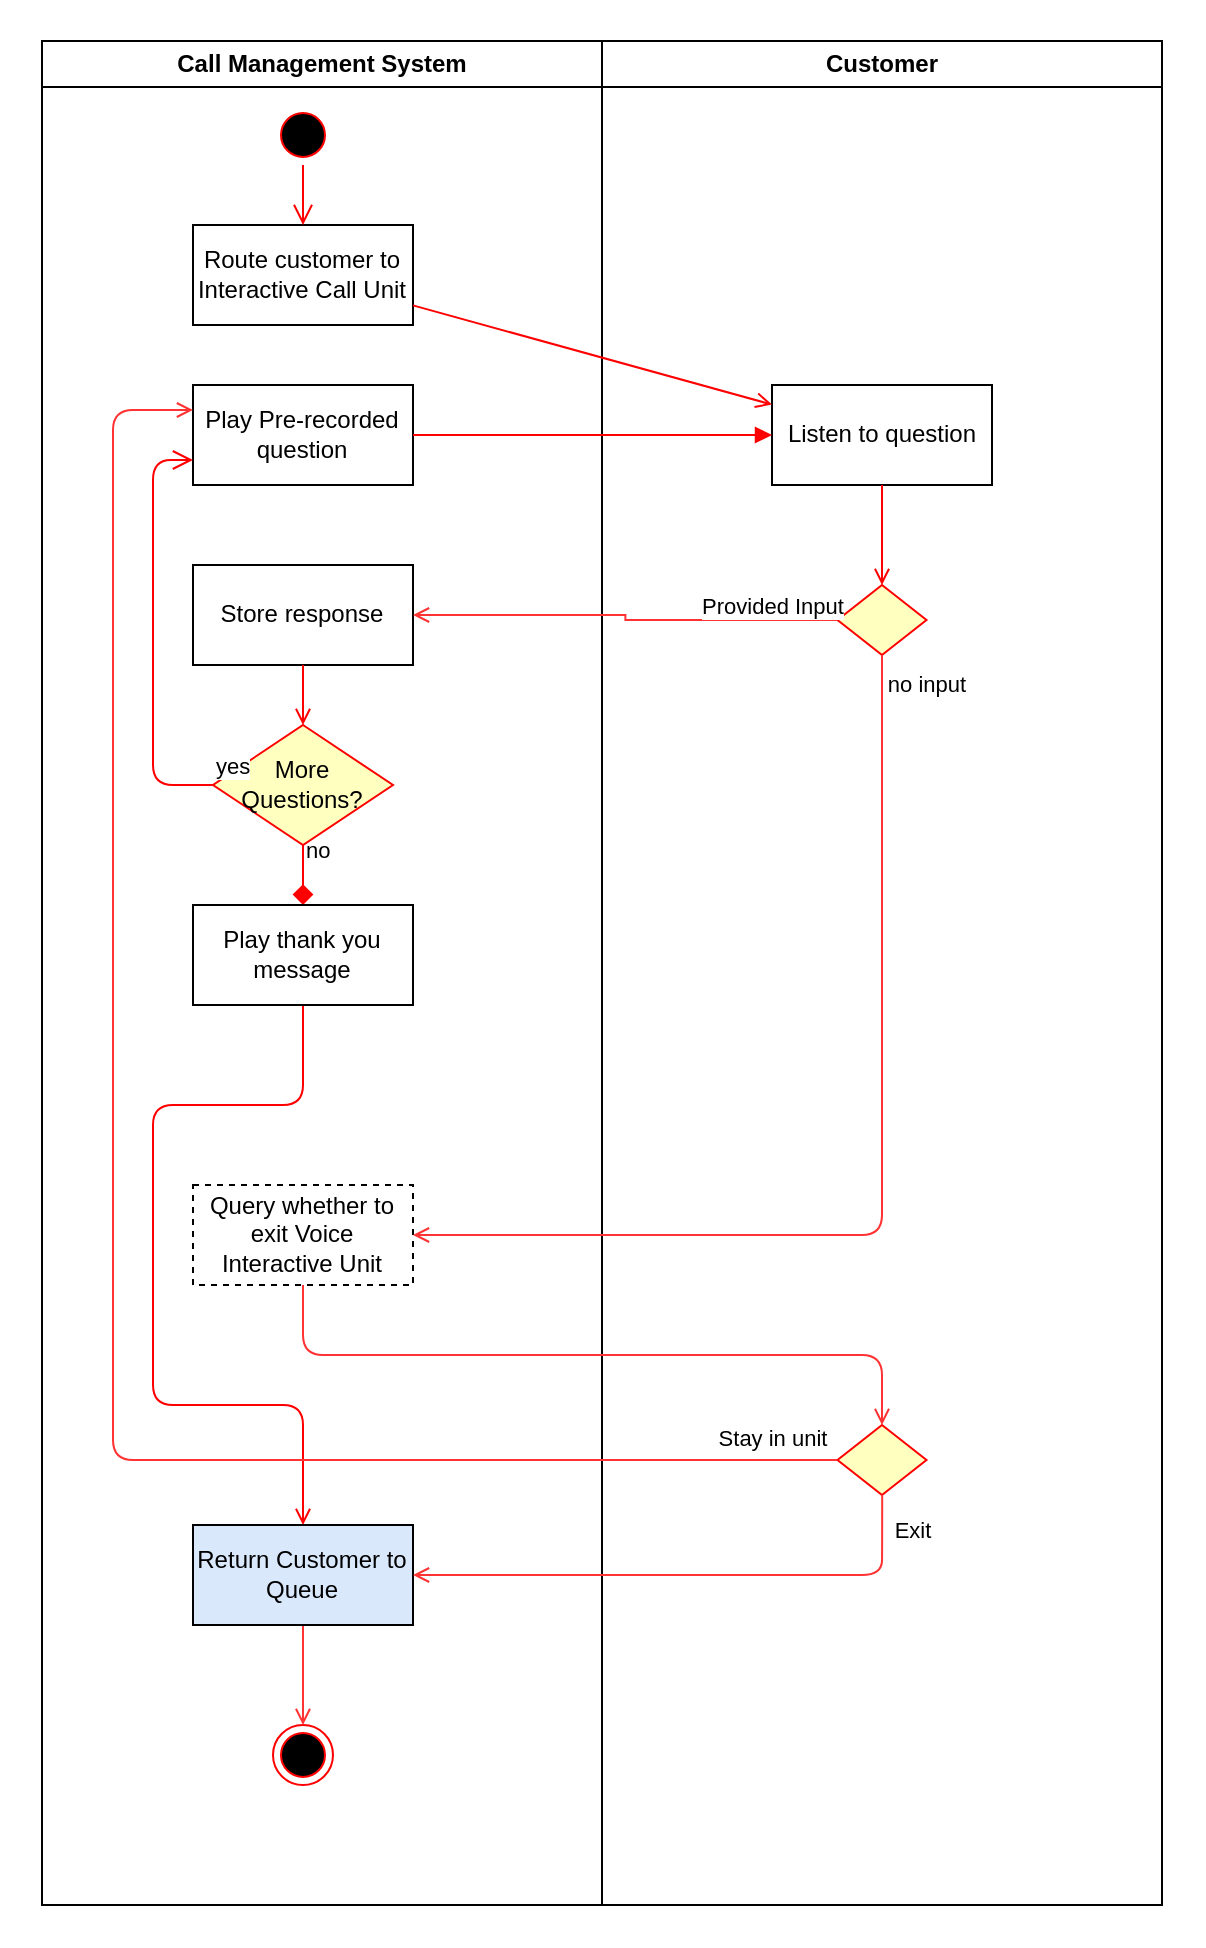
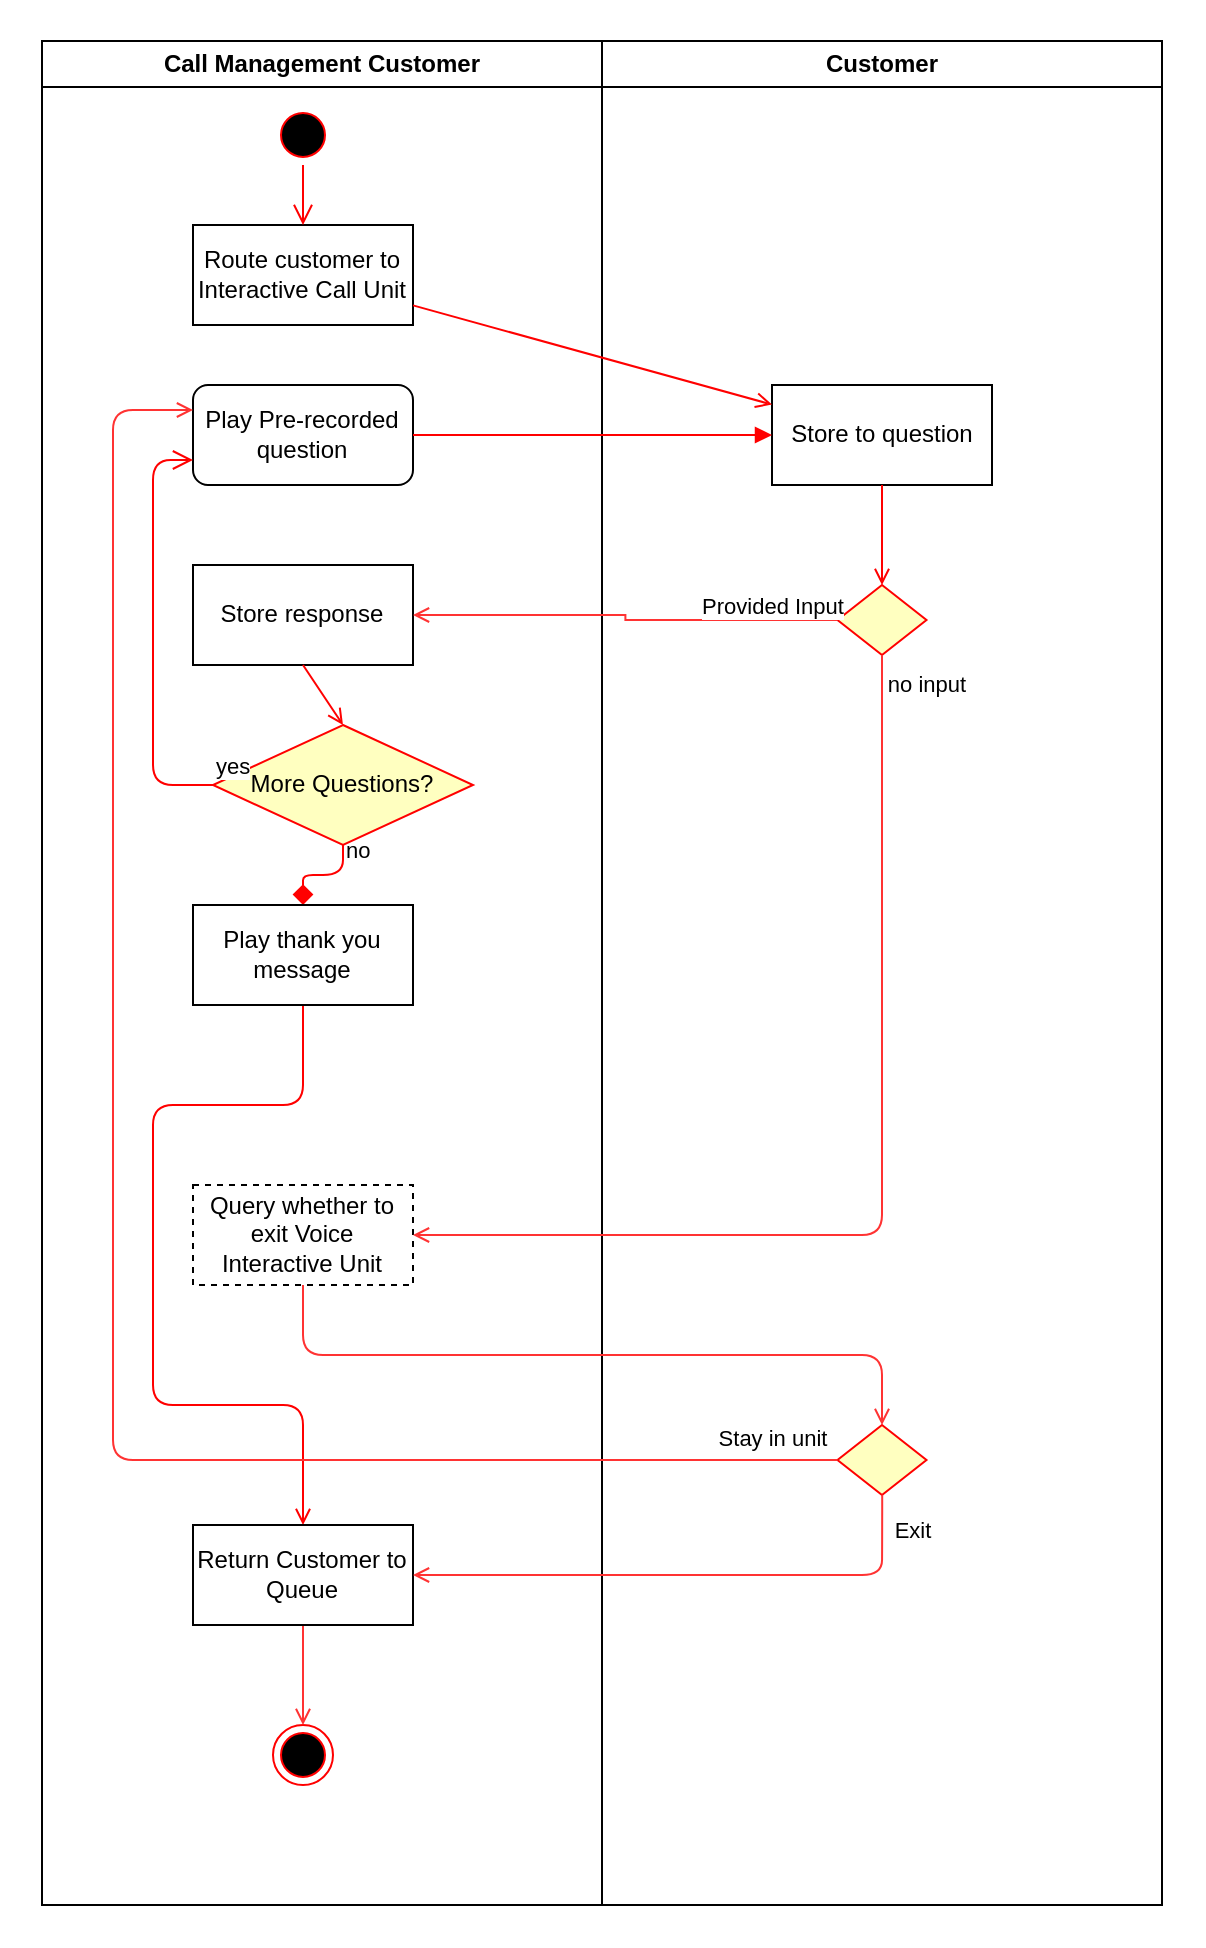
  <mxCell id="0" />
  <mxCell id="1" parent="0" />
  <mxCell id="2" value="Customer" style="swimlane;whiteSpace=wrap" parent="1" vertex="1"><mxGeometry x="300.5" y="20" width="280" height="932" as="geometry" /></mxCell>
- <mxCell id="3" value="Listen to question" style="whiteSpace=wrap;" parent="2" vertex="1"><mxGeometry x="85" y="172" width="110" height="50" as="geometry" /></mxCell>
+ <mxCell id="3" value="Store to question" style="whiteSpace=wrap;" parent="2" vertex="1"><mxGeometry x="85" y="172" width="110" height="50" as="geometry" /></mxCell>
  <mxCell id="4" value="" style="rhombus;whiteSpace=wrap;html=1;fillColor=#ffffc0;strokeColor=#ff0000;labelBackgroundColor=none;" vertex="1" parent="2"><mxGeometry x="117.75" y="272" width="44.5" height="35" as="geometry" /></mxCell>
  <mxCell id="5" value="" style="endArrow=open;strokeColor=#FF0000;endFill=1;rounded=0;entryX=0.5;entryY=0;entryDx=0;entryDy=0;" parent="2" source="3" target="4" edge="1"><mxGeometry relative="1" as="geometry"><mxPoint x="140.5" y="272" as="targetPoint" /><Array as="points" /></mxGeometry></mxCell>
  <mxCell id="6" value="" style="rhombus;whiteSpace=wrap;html=1;fillColor=#ffffc0;strokeColor=#ff0000;labelBackgroundColor=none;" vertex="1" parent="2"><mxGeometry x="117.75" y="692" width="44.5" height="35" as="geometry" /></mxCell>
- <mxCell id="7" value="Call Management System" style="swimlane;whiteSpace=wrap;horizontal=1;" parent="1" vertex="1"><mxGeometry x="20.5" y="20" width="280" height="932" as="geometry" /></mxCell>
+ <mxCell id="7" value="Call Management Customer" style="swimlane;whiteSpace=wrap;horizontal=1;" parent="1" vertex="1"><mxGeometry x="20.5" y="20" width="280" height="932" as="geometry" /></mxCell>
  <mxCell id="8" value="" style="ellipse;shape=startState;fillColor=#000000;strokeColor=#ff0000;" parent="7" vertex="1"><mxGeometry x="115.5" y="32" width="30" height="30" as="geometry" /></mxCell>
  <mxCell id="9" value="Route customer to Interactive Call Unit" style="whiteSpace=wrap;" parent="7" vertex="1"><mxGeometry x="75.5" y="92" width="110" height="50" as="geometry" /></mxCell>
  <mxCell id="10" value="" style="edgeStyle=elbowEdgeStyle;elbow=horizontal;verticalAlign=bottom;endArrow=open;endSize=8;strokeColor=#FF0000;endFill=1;rounded=0" parent="7" source="8" target="9" edge="1"><mxGeometry x="-180" y="40" as="geometry"><mxPoint x="-165" y="110" as="targetPoint" /></mxGeometry></mxCell>
  <mxCell id="11" value="no" style="edgeStyle=orthogonalEdgeStyle;html=1;align=left;verticalAlign=top;endArrow=diamond;endSize=8;strokeColor=#ff0000;exitX=0.5;exitY=1;exitDx=0;exitDy=0;entryX=0.5;entryY=0;entryDx=0;entryDy=0;" edge="1" source="15" parent="7" target="16"><mxGeometry x="-1" y="-10" relative="1" as="geometry"><mxPoint x="130.5" y="442" as="targetPoint" /><Array as="points" /><mxPoint x="10" y="-10" as="offset" /></mxGeometry></mxCell>
  <mxCell id="12" value="" style="endArrow=open;strokeColor=#FF0000;endFill=1;exitX=0.5;exitY=1;exitDx=0;exitDy=0;entryX=0.5;entryY=0;entryDx=0;entryDy=0;rounded=1;" edge="1" parent="7" source="16" target="20"><mxGeometry relative="1" as="geometry"><mxPoint x="140.5" y="152" as="sourcePoint" /><mxPoint x="130.5" y="512" as="targetPoint" /><Array as="points"><mxPoint x="130.5" y="532" /><mxPoint x="55.5" y="532" /><mxPoint x="55.5" y="622" /><mxPoint x="55.5" y="682" /><mxPoint x="130.5" y="682" /></Array></mxGeometry></mxCell>
  <mxCell id="13" value="Store response" style="whiteSpace=wrap;" vertex="1" parent="7"><mxGeometry x="75.5" y="262" width="110" height="50" as="geometry" /></mxCell>
  <mxCell id="14" value="" style="endArrow=open;strokeColor=#FF0000;endFill=1;rounded=0;entryX=0.5;entryY=0;entryDx=0;entryDy=0;exitX=0.5;exitY=1;exitDx=0;exitDy=0;" edge="1" parent="7" source="13" target="15"><mxGeometry relative="1" as="geometry"><mxPoint x="-131.25" y="242" as="sourcePoint" /><mxPoint x="85.5" y="307" as="targetPoint" /><Array as="points" /></mxGeometry></mxCell>
- <mxCell id="15" value="More Questions?" style="rhombus;whiteSpace=wrap;html=1;fillColor=#ffffc0;strokeColor=#ff0000;labelBackgroundColor=none;" vertex="1" parent="7"><mxGeometry x="85.5" y="342" width="90" height="60" as="geometry" /></mxCell>
+ <mxCell id="15" value="More Questions?" style="rhombus;whiteSpace=wrap;html=1;fillColor=#ffffc0;strokeColor=#ff0000;labelBackgroundColor=none;" vertex="1" parent="7"><mxGeometry x="85.5" y="342" width="130" height="60" as="geometry" /></mxCell>
  <mxCell id="16" value="Play thank you message" style="whiteSpace=wrap;" vertex="1" parent="7"><mxGeometry x="75.5" y="432" width="110" height="50" as="geometry" /></mxCell>
  <mxCell id="17" value="Query whether to exit Voice Interactive Unit" style="whiteSpace=wrap;labelBackgroundColor=none;dashed=1;" vertex="1" parent="7"><mxGeometry x="75.5" y="572" width="110" height="50" as="geometry" /></mxCell>
  <mxCell id="18" value="" style="ellipse;shape=endState;fillColor=#000000;strokeColor=#ff0000" parent="7" vertex="1"><mxGeometry x="115.5" y="842" width="30" height="30" as="geometry" /></mxCell>
  <mxCell id="19" style="edgeStyle=orthogonalEdgeStyle;rounded=1;orthogonalLoop=1;jettySize=auto;html=1;exitX=0.5;exitY=1;exitDx=0;exitDy=0;entryX=0.5;entryY=0;entryDx=0;entryDy=0;endArrow=open;endFill=0;strokeColor=#FF3333;fontColor=#FF3333;" edge="1" parent="7" source="20" target="18"><mxGeometry relative="1" as="geometry" /></mxCell>
- <mxCell id="20" value="Return Customer to Queue" style="whiteSpace=wrap;labelBackgroundColor=none;fillColor=#dae8fc;" vertex="1" parent="7"><mxGeometry x="75.5" y="742" width="110" height="50" as="geometry" /></mxCell>
+ <mxCell id="20" value="Return Customer to Queue" style="whiteSpace=wrap;labelBackgroundColor=none;" vertex="1" parent="7"><mxGeometry x="75.5" y="742" width="110" height="50" as="geometry" /></mxCell>
  <mxCell id="21" value="" style="endArrow=open;strokeColor=#FF0000;endFill=1;rounded=0;" parent="1" source="9" target="3" edge="1"><mxGeometry relative="1" as="geometry" /></mxCell>
- <mxCell id="22" value="Play Pre-recorded question" style="whiteSpace=wrap;labelBackgroundColor=none;" parent="1" vertex="1"><mxGeometry x="96" y="192" width="110" height="50" as="geometry" /></mxCell>
+ <mxCell id="22" value="Play Pre-recorded question" style="whiteSpace=wrap;labelBackgroundColor=none;rounded=1;" parent="1" vertex="1"><mxGeometry x="96" y="192" width="110" height="50" as="geometry" /></mxCell>
  <mxCell id="23" value="yes" style="edgeStyle=orthogonalEdgeStyle;html=1;align=left;verticalAlign=bottom;endArrow=open;endSize=8;strokeColor=#ff0000;entryX=0;entryY=0.75;entryDx=0;entryDy=0;exitX=0;exitY=0.5;exitDx=0;exitDy=0;" edge="1" parent="1" source="15" target="22"><mxGeometry x="-1" relative="1" as="geometry"><mxPoint x="166" y="452" as="targetPoint" /><mxPoint x="106" y="402" as="sourcePoint" /><Array as="points"><mxPoint x="76" y="392" /><mxPoint x="76" y="230" /></Array></mxGeometry></mxCell>
  <mxCell id="24" value="" style="endArrow=block;strokeColor=#FF0000;endFill=1;rounded=0;exitX=1;exitY=0.5;exitDx=0;exitDy=0;entryX=0;entryY=0.5;entryDx=0;entryDy=0;" edge="1" parent="1" source="22" target="3"><mxGeometry relative="1" as="geometry"><mxPoint x="161" y="252" as="sourcePoint" /><mxPoint x="161" y="285" as="targetPoint" /></mxGeometry></mxCell>
  <mxCell id="25" style="edgeStyle=orthogonalEdgeStyle;rounded=0;orthogonalLoop=1;jettySize=auto;html=1;exitX=0;exitY=0.5;exitDx=0;exitDy=0;entryX=1;entryY=0.5;entryDx=0;entryDy=0;strokeColor=#FF3333;endArrow=open;endFill=0;" edge="1" parent="1" source="4" target="13"><mxGeometry relative="1" as="geometry" /></mxCell>
  <mxCell id="26" value="&lt;font color=&quot;#000000&quot;&gt;Provided Input&lt;/font&gt;" style="edgeLabel;html=1;align=center;verticalAlign=middle;resizable=0;points=[];fontColor=#FF3333;" vertex="1" connectable="0" parent="25"><mxGeometry x="-0.864" y="-1" relative="1" as="geometry"><mxPoint x="-17.75" y="-6.5" as="offset" /></mxGeometry></mxCell>
  <mxCell id="27" style="edgeStyle=orthogonalEdgeStyle;rounded=1;orthogonalLoop=1;jettySize=auto;html=1;exitX=0.5;exitY=1;exitDx=0;exitDy=0;endArrow=open;endFill=0;strokeColor=#FF3333;fontColor=#FF3333;entryX=1;entryY=0.5;entryDx=0;entryDy=0;" edge="1" parent="1" source="4" target="17"><mxGeometry relative="1" as="geometry"><mxPoint x="206" y="310" as="targetPoint" /></mxGeometry></mxCell>
  <mxCell id="28" value="&lt;font color=&quot;#000000&quot;&gt;no input&lt;/font&gt;" style="edgeLabel;html=1;align=center;verticalAlign=middle;resizable=0;points=[];fontColor=#FF3333;" vertex="1" connectable="0" parent="27"><mxGeometry x="-0.729" y="5" relative="1" as="geometry"><mxPoint x="17.24" y="-56.76" as="offset" /></mxGeometry></mxCell>
  <mxCell id="29" style="edgeStyle=orthogonalEdgeStyle;rounded=1;orthogonalLoop=1;jettySize=auto;html=1;exitX=0.5;exitY=1;exitDx=0;exitDy=0;entryX=0.5;entryY=0;entryDx=0;entryDy=0;endArrow=open;endFill=0;strokeColor=#FF3333;fontColor=#FF3333;" edge="1" parent="1" source="17" target="6"><mxGeometry relative="1" as="geometry" /></mxCell>
  <mxCell id="30" style="edgeStyle=orthogonalEdgeStyle;orthogonalLoop=1;jettySize=auto;html=1;exitX=0;exitY=0.5;exitDx=0;exitDy=0;entryX=0;entryY=0.25;entryDx=0;entryDy=0;endArrow=open;endFill=0;strokeColor=#FF3333;fontColor=#FF3333;rounded=1;" edge="1" parent="1" source="6" target="22"><mxGeometry relative="1" as="geometry"><Array as="points"><mxPoint x="56" y="730" /><mxPoint x="56" y="205" /></Array></mxGeometry></mxCell>
  <mxCell id="31" value="&lt;font color=&quot;#000000&quot;&gt;Stay in unit&lt;/font&gt;" style="edgeLabel;html=1;align=center;verticalAlign=middle;resizable=0;points=[];fontColor=#FF3333;" vertex="1" connectable="0" parent="30"><mxGeometry x="-0.954" y="-3" relative="1" as="geometry"><mxPoint x="-11.75" y="-8.5" as="offset" /></mxGeometry></mxCell>
  <mxCell id="32" value="" style="edgeStyle=orthogonalEdgeStyle;rounded=1;orthogonalLoop=1;jettySize=auto;html=1;endArrow=open;endFill=0;strokeColor=#FF3333;fontColor=#FF3333;" edge="1" parent="1" source="6" target="20"><mxGeometry relative="1" as="geometry"><Array as="points"><mxPoint x="440.5" y="762" /><mxPoint x="440.5" y="762" /></Array></mxGeometry></mxCell>
  <mxCell id="33" value="&lt;font color=&quot;#000000&quot;&gt;Exit&lt;/font&gt;" style="edgeLabel;html=1;align=center;verticalAlign=middle;resizable=0;points=[];fontColor=#FF3333;" vertex="1" connectable="0" parent="32"><mxGeometry x="-0.333" y="1" relative="1" as="geometry"><mxPoint x="67.1" y="-23.27" as="offset" /></mxGeometry></mxCell>
